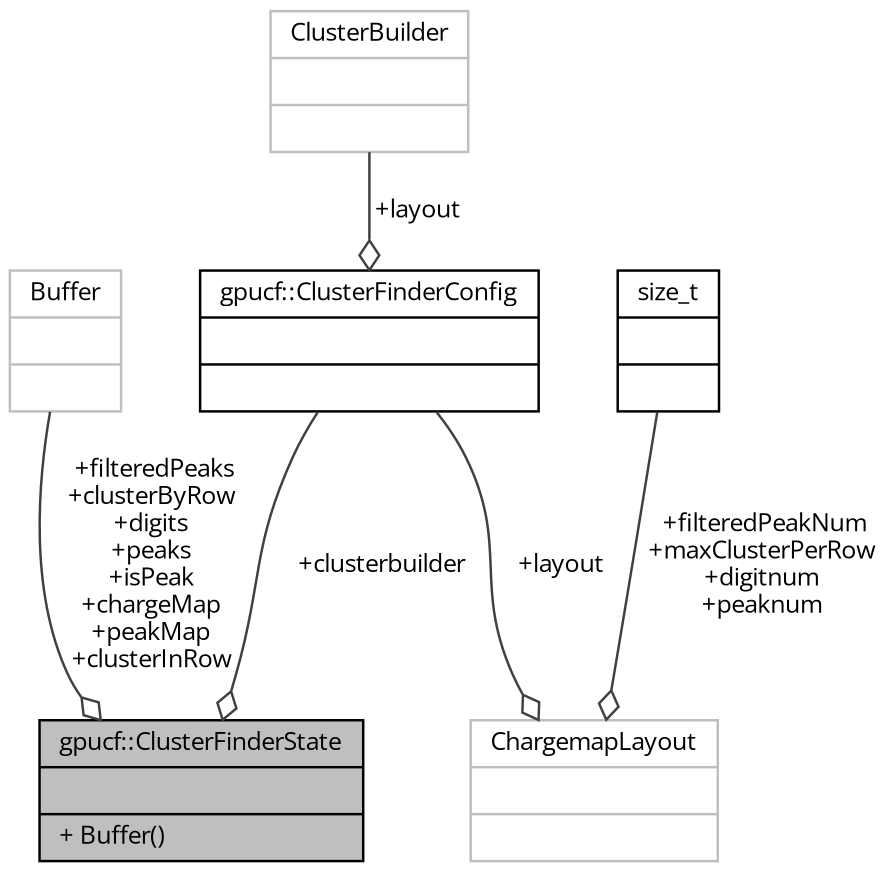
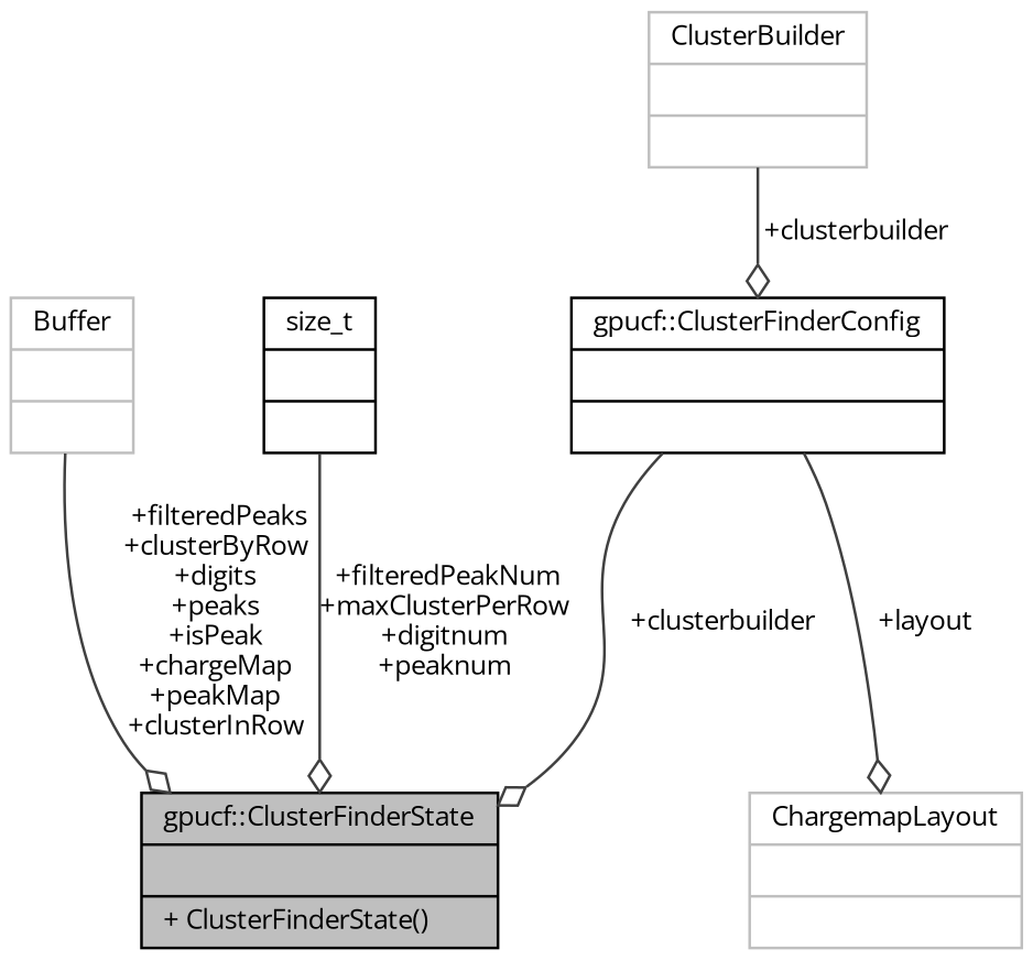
  digraph {
    fontname="Open Sans"
    node [color=black fontname="Open Sans" fontsize=10 shape=record]
    edge [arrowhead=odiamond color=grey25 fontname="Open Sans" fontsize=10 labelfontname=Helvetica labelfontsize=10 style=solid]
-   n1 [fillcolor=grey75 fontcolor=black height=0.2 label="{gpucf::ClusterFinderState\n||+ Buffer()\l}" style=filled width=0.4]
+   n1 [fillcolor=grey75 fontcolor=black height=0.2 label="{gpucf::ClusterFinderState\n||+ ClusterFinderState()\l}" style=filled width=0.4]
    n2 [color=grey75 height=0.2 label="{Buffer\n||}" width=0.4]
    n3 [height=0.2 label="{size_t\n||}" width=0.4]
    n4 [height=0.2 label="{gpucf::ClusterFinderConfig\n||}" width=0.4]
    n5 [color=grey75 height=0.2 label="{ChargemapLayout\n||}" width=0.4]
    n6 [color=grey75 height=0.2 label="{ClusterBuilder\n||}" width=0.4]
    n2 -> n1 [label=" +filteredPeaks\n+clusterByRow\n+digits\n+peaks\n+isPeak\n+chargeMap\n+peakMap\n+clusterInRow"]
-   n3 -> n5 [label=" +filteredPeakNum\n+maxClusterPerRow\n+digitnum\n+peaknum"]
+   n3 -> n1 [label=" +filteredPeakNum\n+maxClusterPerRow\n+digitnum\n+peaknum"]
    n4 -> n1 [label=" +clusterbuilder"]
    n4 -> n5 [label=" +layout"]
-   n6 -> n4 [label=" +layout"]
+   n6 -> n4 [label=" +clusterbuilder"]
  }
